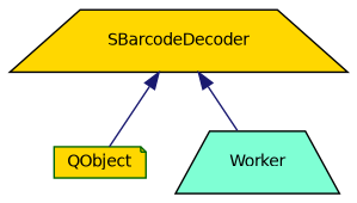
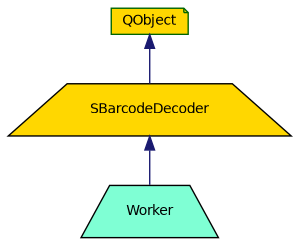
  digraph {
    rankdir=TB
    node [color=black fillcolor=gold fontname=Helvetica fontsize=10 shape=trapezium style=filled]
    edge [color=midnightblue dir=back fontname=Helvetica fontsize=10 labelfontname=Helvetica labelfontsize=10 style=solid]
    n1 [color=darkgreen height=0.2 label=QObject shape=note width=0.4]
    n2 [height=0.2 label=SBarcodeDecoder width=0.4]
    n3 [fillcolor=aquamarine height=0.2 label=Worker width=0.4]
-   n2 -> n1
+   n1 -> n2
    n2 -> n3
  }
